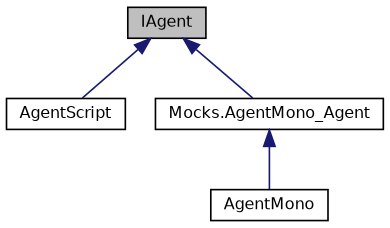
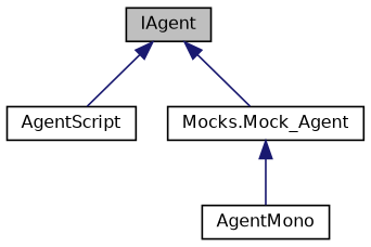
  digraph {
    node [color=black fillcolor=white fontname=Helvetica fontsize=10 shape=record style=filled]
    edge [color=midnightblue dir=back fontname=Helvetica fontsize=10 labelfontname=Helvetica labelfontsize=10 style=solid]
    n1 [fillcolor=grey75 fontcolor=black height=0.2 label=IAgent width=0.4]
    n2 [height=0.2 label=AgentScript width=0.4]
-   n3 [height=0.2 label="Mocks.AgentMono_Agent" width=0.4]
+   n3 [height=0.2 label="Mocks.Mock_Agent" width=0.4]
    n4 [height=0.2 label=AgentMono width=0.4]
    n1 -> n2
    n1 -> n3
    n3 -> n4
  }
